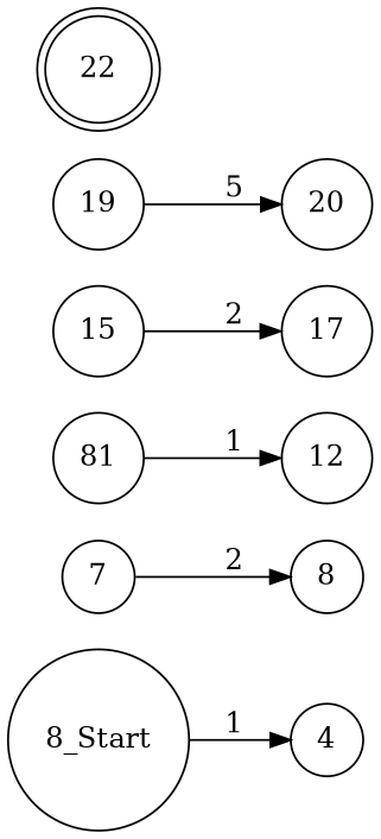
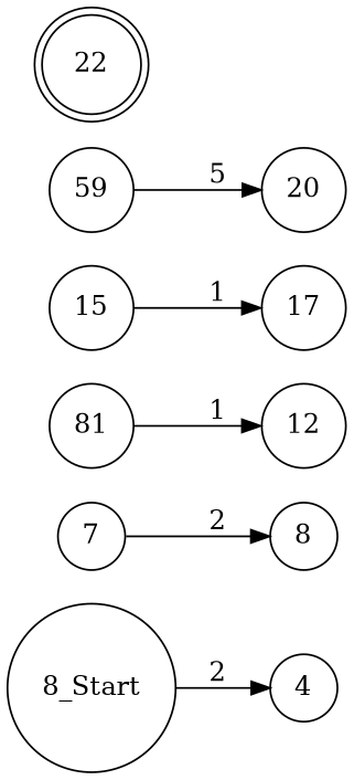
  digraph {
    rankdir=LR
    node [shape=circle]
    n1 [label="8_Start"]
    4
    n3 [label=8]
    7
    n5 [label=81]
    12
    15
    17
-   19
+   19 [label=59]
    20
    22 [shape=doublecircle]
-   n1 -> 4 [label=1]
+   n1 -> 4 [label=2]
    7 -> n3 [label=2]
    n5 -> 12 [label=1]
-   15 -> 17 [label=2]
+   15 -> 17 [label=1]
    19 -> 20 [label=5]
  }
